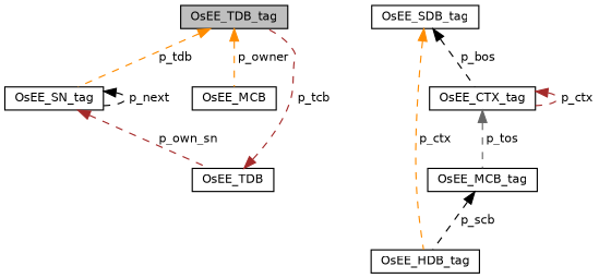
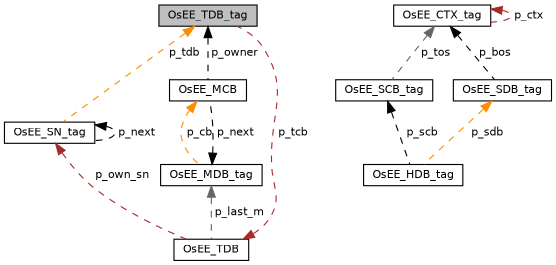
  digraph {
    fontname="DejaVu Sans"
    node [color=black fillcolor=white fontname="DejaVu Sans" fontsize=10 shape=record style=filled]
    edge [color=black dir=back fontname="DejaVu Sans" fontsize=10 labelfontname=Helvetica labelfontsize=10 style=dashed]
    n1 [fillcolor=grey75 fontcolor=black height=0.2 label=OsEE_TDB_tag width=0.4]
    n2 [height=0.2 label=OsEE_SN_tag width=0.4]
    n3 [height=0.2 label=OsEE_MCB width=0.4]
    n4 [height=0.2 label=OsEE_TDB width=0.4]
+   n5 [height=0.2 label=OsEE_MDB_tag width=0.4]
    n6 [height=0.2 label=OsEE_HDB_tag width=0.4]
-   n7 [height=0.2 label=OsEE_MCB_tag width=0.4]
+   n7 [height=0.2 label=OsEE_SCB_tag width=0.4]
    n8 [height=0.2 label=OsEE_CTX_tag width=0.4]
    n9 [height=0.2 label=OsEE_SDB_tag width=0.4]
    n1 -> n2 [color=darkorange label=" p_tdb"]
-   n1 -> n3 [color=darkorange label=" p_owner"]
+   n1 -> n3 [label=" p_owner"]
    n2 -> n2 [label=" p_next"]
    n2 -> n4 [color=brown label=" p_own_sn"]
+   n3 -> n5 [color=darkorange label=" p_cb"]
    n4 -> n1 [color=brown label=" p_tcb"]
+   n5 -> n3 [label=" p_next"]
+   n5 -> n4 [color=gray40 label=" p_last_m"]
    n7 -> n6 [label=" p_scb"]
    n8 -> n7 [color=gray40 label=" p_tos"]
    n8 -> n8 [color=brown label=" p_ctx"]
-   n9 -> n8 [label=" p_bos"]
-   n9 -> n6 [color=darkorange label=" p_ctx"]
+   n8 -> n9 [label=" p_bos"]
+   n9 -> n6 [color=darkorange label=" p_sdb"]
  }
